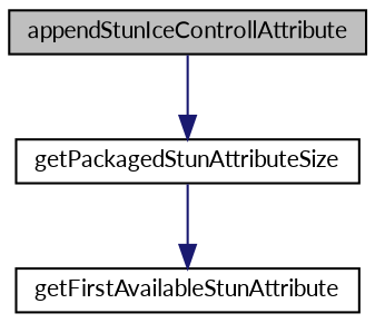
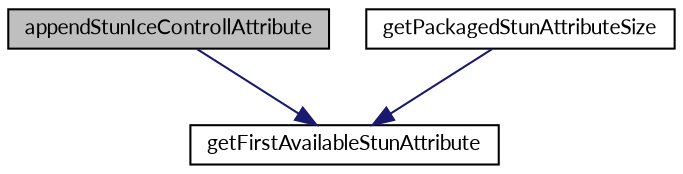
  digraph {
    fontname=Lato
    rankdir=TB
    node [color=black fillcolor=white fontname=Lato fontsize=10 shape=record style=filled]
    edge [color=midnightblue fontname=Lato fontsize=10 labelfontname=Helvetica labelfontsize=10 style=solid]
    n1 [fillcolor=grey75 fontcolor=black height=0.2 label=appendStunIceControllAttribute width=0.4]
    n2 [height=0.2 label=getFirstAvailableStunAttribute width=0.4]
    n3 [height=0.2 label=getPackagedStunAttributeSize width=0.4]
-   n1 -> n3
+   n1 -> n2
    n3 -> n2
  }
